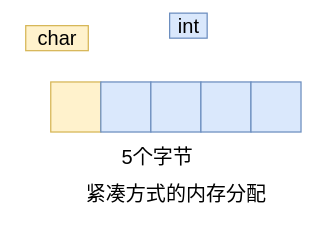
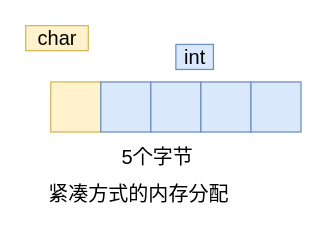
  <mxCell id="0" />
  <mxCell id="1" parent="0" />
  <mxCell id="2" value="" style="rounded=0;whiteSpace=wrap;html=1;fillColor=#fff2cc;strokeColor=#d6b656;fontSize=16;" vertex="1" parent="1"><mxGeometry x="40" y="65" width="40" height="40" as="geometry" /></mxCell>
  <mxCell id="3" value="" style="rounded=0;whiteSpace=wrap;html=1;fillColor=#dae8fc;strokeColor=#6c8ebf;fontSize=16;" vertex="1" parent="1"><mxGeometry x="80" y="65" width="40" height="40" as="geometry" /></mxCell>
  <mxCell id="4" value="" style="rounded=0;whiteSpace=wrap;html=1;fillColor=#dae8fc;strokeColor=#6c8ebf;fontSize=16;" vertex="1" parent="1"><mxGeometry x="120" y="65" width="40" height="40" as="geometry" /></mxCell>
  <mxCell id="5" value="" style="rounded=0;whiteSpace=wrap;html=1;fillColor=#dae8fc;strokeColor=#6c8ebf;fontSize=16;" vertex="1" parent="1"><mxGeometry x="160" y="65" width="40" height="40" as="geometry" /></mxCell>
  <mxCell id="6" value="" style="rounded=0;whiteSpace=wrap;html=1;fillColor=#dae8fc;strokeColor=#6c8ebf;fontSize=16;" vertex="1" parent="1"><mxGeometry x="200" y="65" width="40" height="40" as="geometry" /></mxCell>
  <mxCell id="7" value="char" style="text;html=1;align=center;verticalAlign=middle;resizable=0;points=[];autosize=1;fontSize=16;fillColor=#fff2cc;strokeColor=#d6b656;" vertex="1" parent="1"><mxGeometry x="20" y="20" width="50" height="20" as="geometry" /></mxCell>
- <mxCell id="8" value="int" style="text;html=1;align=center;verticalAlign=middle;resizable=0;points=[];autosize=1;fontSize=16;fillColor=#dae8fc;strokeColor=#6c8ebf;" vertex="1" parent="1"><mxGeometry x="135" y="10" width="30" height="20" as="geometry" /></mxCell>
- <mxCell id="9" value="紧凑方式的内存分配" style="text;html=1;align=center;verticalAlign=middle;resizable=0;points=[];autosize=1;fontSize=16;" vertex="1" parent="1"><mxGeometry x="60" y="145" width="160" height="20" as="geometry" /></mxCell>
+ <mxCell id="8" value="int" style="text;html=1;align=center;verticalAlign=middle;resizable=0;points=[];autosize=1;fontSize=16;fillColor=#dae8fc;strokeColor=#6c8ebf;" vertex="1" parent="1"><mxGeometry x="140" y="35" width="30" height="20" as="geometry" /></mxCell>
+ <mxCell id="9" value="紧凑方式的内存分配" style="text;html=1;align=center;verticalAlign=middle;resizable=0;points=[];autosize=1;fontSize=16;" vertex="1" parent="1"><mxGeometry x="30" y="145" width="160" height="20" as="geometry" /></mxCell>
  <mxCell id="10" value="5个字节" style="text;html=1;align=center;verticalAlign=middle;resizable=0;points=[];autosize=1;fontSize=16;" vertex="1" parent="1"><mxGeometry x="90" y="115" width="70" height="20" as="geometry" /></mxCell>
